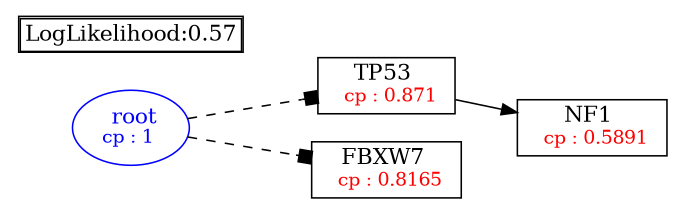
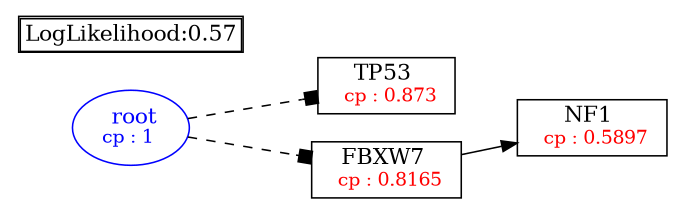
  digraph {
    fontsize=10
    rankdir=LR
    node [shape=box]
    edge [arrowhead=box style=dashed]
    n1 [color=Blue label=<<font color='Blue'> root</font><br/><font color='Blue' POINT-SIZE='12'>cp : 1 </font>> shape=oval]
-   n2 [label=<TP53 <br/> <font color='Red' POINT-SIZE='12'> cp : 0.871 </font>>]
+   n2 [label=<TP53 <br/> <font color='Red' POINT-SIZE='12'> cp : 0.873 </font>>]
    n3 [label=<FBXW7 <br/> <font color='Red' POINT-SIZE='12'> cp : 0.8165 </font>>]
-   n4 [label=<NF1 <br/> <font color='Red' POINT-SIZE='12'> cp : 0.5891 </font>>]
+   n4 [label=<NF1 <br/> <font color='Red' POINT-SIZE='12'> cp : 0.5897 </font>>]
    n5 [label=<<TABLE BORDER="1" CELLBORDER="1" CELLSPACING="0" >     <TR><TD ALIGN="LEFT">LogLikelihood:0.57</TD></TR>     </TABLE>> shape=plaintext]
    n1 -> n2
    n1 -> n3
-   n2 -> n4 [arrowhead=normal style=solid]
+   n3 -> n4 [arrowhead=normal style=solid]
  }
